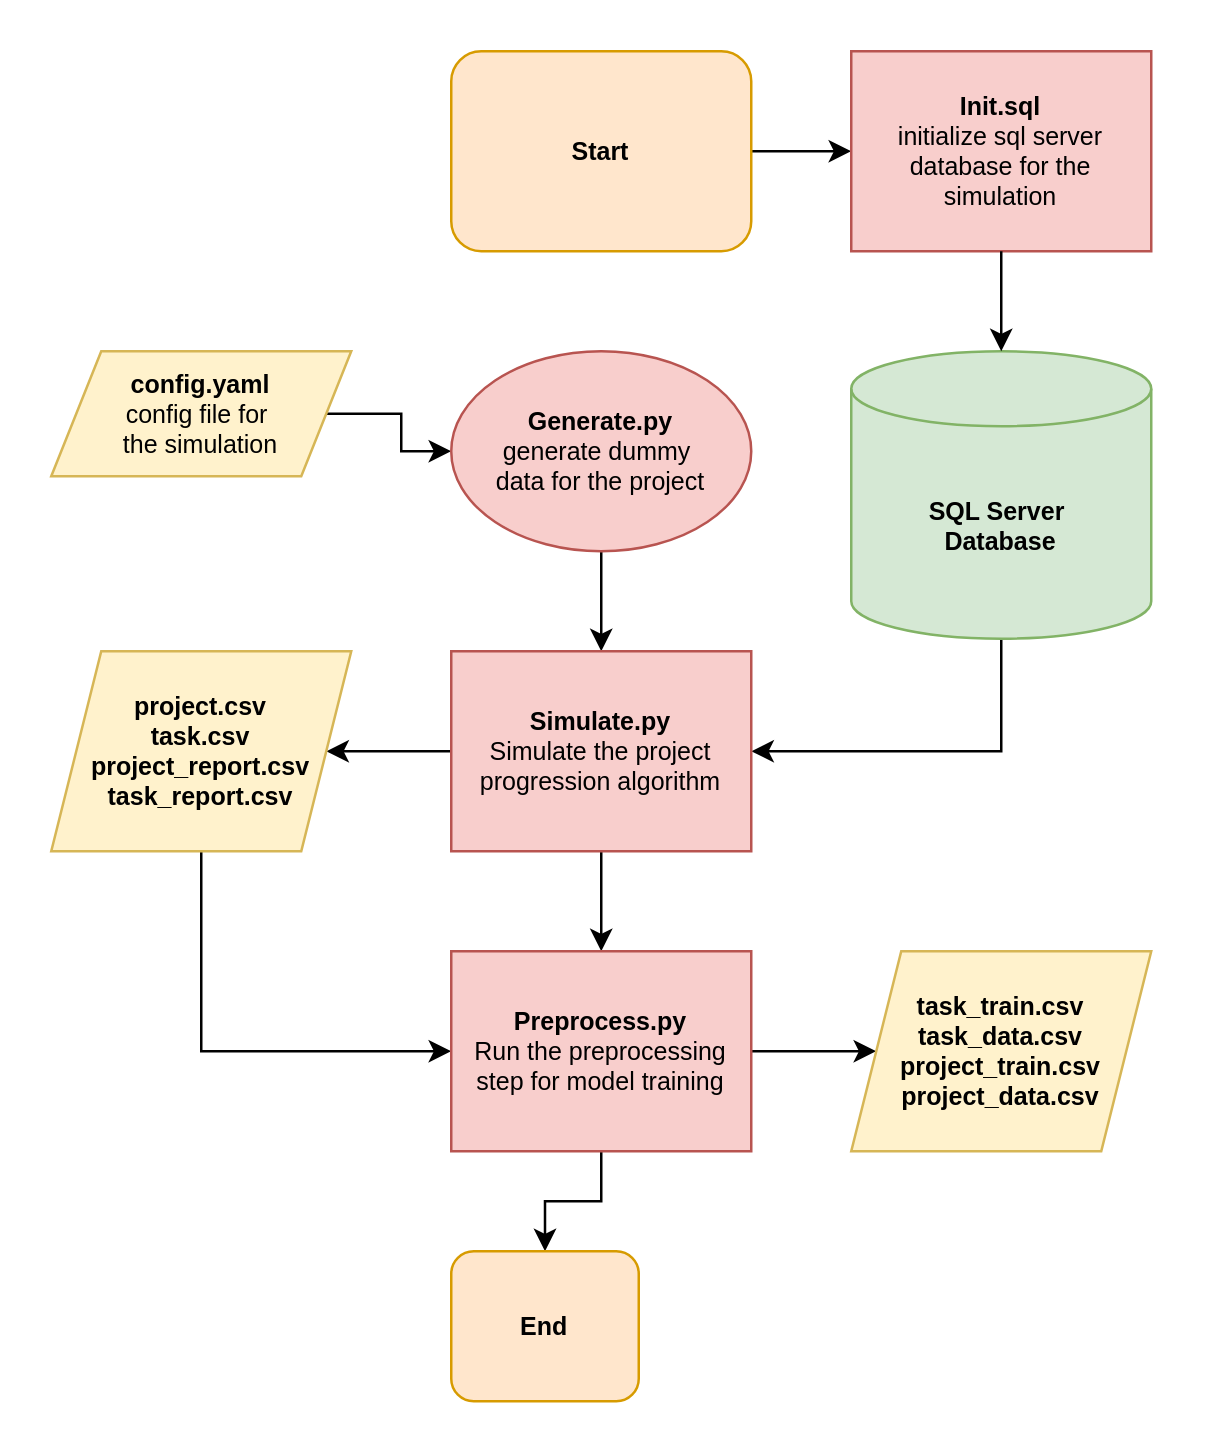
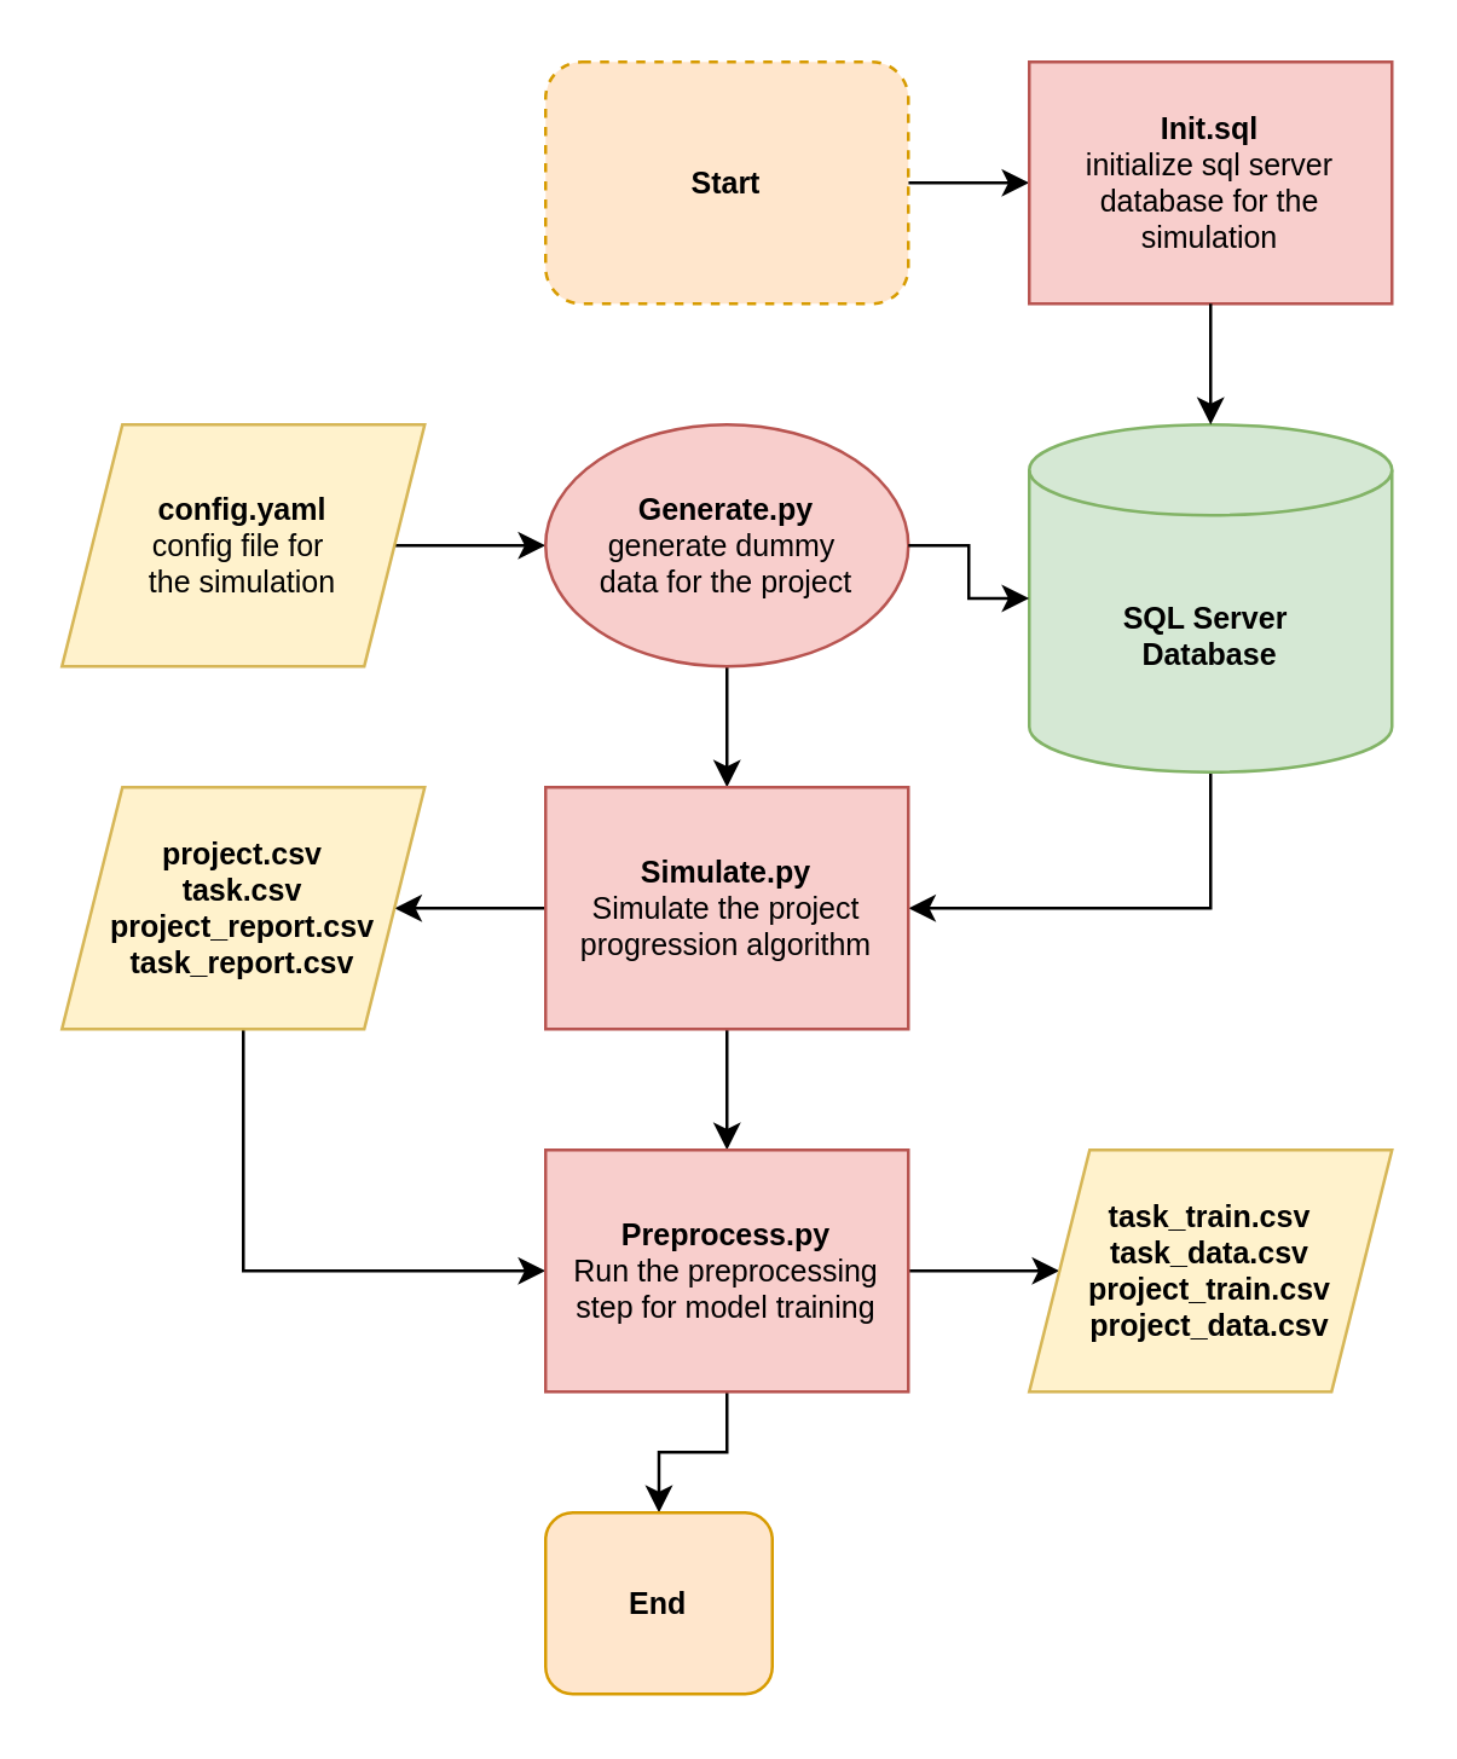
  <mxCell id="0" />
  <mxCell id="1" parent="0" />
  <mxCell id="2" style="edgeStyle=orthogonalEdgeStyle;rounded=0;orthogonalLoop=1;jettySize=auto;html=1;entryX=0;entryY=0.5;entryDx=0;entryDy=0;" edge="1" parent="1" source="3" target="10"><mxGeometry relative="1" as="geometry" /></mxCell>
- <mxCell id="3" value="&lt;b style=&quot;font-size: 10px;&quot;&gt;Start&lt;/b&gt;" style="rounded=1;whiteSpace=wrap;html=1;fontSize=10;fillColor=#ffe6cc;strokeColor=#d79b00;" vertex="1" parent="1"><mxGeometry x="180" y="20" width="120" height="80" as="geometry" /></mxCell>
+ <mxCell id="3" value="&lt;b style=&quot;font-size: 10px;&quot;&gt;Start&lt;/b&gt;" style="rounded=1;whiteSpace=wrap;html=1;fontSize=10;fillColor=#ffe6cc;strokeColor=#d79b00;dashed=1;" vertex="1" parent="1"><mxGeometry x="180" y="20" width="120" height="80" as="geometry" /></mxCell>
  <mxCell id="4" style="edgeStyle=orthogonalEdgeStyle;rounded=0;orthogonalLoop=1;jettySize=auto;html=1;entryX=0;entryY=0.5;entryDx=0;entryDy=0;" edge="1" parent="1" source="5" target="7"><mxGeometry relative="1" as="geometry" /></mxCell>
- <mxCell id="5" value="&lt;div style=&quot;font-size: 10px;&quot;&gt;&lt;b style=&quot;font-size: 10px;&quot;&gt;config.yaml&lt;/b&gt;&lt;br style=&quot;font-size: 10px;&quot;&gt;&lt;/div&gt;&lt;div style=&quot;font-size: 10px;&quot;&gt;config file for&amp;nbsp;&lt;/div&gt;&lt;div style=&quot;font-size: 10px;&quot;&gt;the simulation&lt;/div&gt;" style="shape=parallelogram;perimeter=parallelogramPerimeter;whiteSpace=wrap;html=1;fixedSize=1;fontSize=10;fillColor=#fff2cc;strokeColor=#d6b656;" vertex="1" parent="1"><mxGeometry x="20" y="140" width="120" height="50" as="geometry" /></mxCell>
+ <mxCell id="5" value="&lt;div style=&quot;font-size: 10px;&quot;&gt;&lt;b style=&quot;font-size: 10px;&quot;&gt;config.yaml&lt;/b&gt;&lt;br style=&quot;font-size: 10px;&quot;&gt;&lt;/div&gt;&lt;div style=&quot;font-size: 10px;&quot;&gt;config file for&amp;nbsp;&lt;/div&gt;&lt;div style=&quot;font-size: 10px;&quot;&gt;the simulation&lt;/div&gt;" style="shape=parallelogram;perimeter=parallelogramPerimeter;whiteSpace=wrap;html=1;fixedSize=1;fontSize=10;fillColor=#fff2cc;strokeColor=#d6b656;" vertex="1" parent="1"><mxGeometry x="20" y="140" width="120" height="80" as="geometry" /></mxCell>
  <mxCell id="6" style="edgeStyle=orthogonalEdgeStyle;rounded=0;orthogonalLoop=1;jettySize=auto;html=1;entryX=0.5;entryY=0;entryDx=0;entryDy=0;" edge="1" parent="1" source="7" target="15"><mxGeometry relative="1" as="geometry" /></mxCell>
  <mxCell id="7" value="&lt;b style=&quot;font-size: 10px;&quot;&gt;Generate.py&lt;/b&gt;&lt;div style=&quot;font-size: 10px;&quot;&gt;generate dummy&amp;nbsp;&lt;/div&gt;&lt;div style=&quot;font-size: 10px;&quot;&gt;data for the project&lt;/div&gt;" style="ellipse;whiteSpace=wrap;html=1;fontSize=10;fillColor=#f8cecc;strokeColor=#b85450;" vertex="1" parent="1"><mxGeometry x="180" y="140" width="120" height="80" as="geometry" /></mxCell>
  <mxCell id="8" style="edgeStyle=orthogonalEdgeStyle;rounded=0;orthogonalLoop=1;jettySize=auto;html=1;entryX=1;entryY=0.5;entryDx=0;entryDy=0;" edge="1" parent="1" source="9" target="15"><mxGeometry relative="1" as="geometry"><Array as="points"><mxPoint x="400" y="300" /></Array></mxGeometry></mxCell>
  <mxCell id="9" value="&lt;b style=&quot;font-size: 10px;&quot;&gt;SQL Server&amp;nbsp;&lt;/b&gt;&lt;div style=&quot;font-size: 10px;&quot;&gt;&lt;b style=&quot;font-size: 10px;&quot;&gt;Database&lt;/b&gt;&lt;/div&gt;" style="shape=cylinder3;whiteSpace=wrap;html=1;boundedLbl=1;backgroundOutline=1;size=15;fontSize=10;fillColor=#d5e8d4;strokeColor=#82b366;" vertex="1" parent="1"><mxGeometry x="340" y="140" width="120" height="115" as="geometry" /></mxCell>
  <mxCell id="10" value="&lt;div style=&quot;font-size: 10px;&quot;&gt;&lt;b style=&quot;font-size: 10px;&quot;&gt;Init.sql&lt;/b&gt;&lt;/div&gt;&lt;div style=&quot;font-size: 10px;&quot;&gt;initialize sql server database for the simulation&lt;/div&gt;" style="rounded=0;whiteSpace=wrap;html=1;fontSize=10;fillColor=#f8cecc;strokeColor=#b85450;" vertex="1" parent="1"><mxGeometry x="340" y="20" width="120" height="80" as="geometry" /></mxCell>
  <mxCell id="11" style="edgeStyle=orthogonalEdgeStyle;rounded=0;orthogonalLoop=1;jettySize=auto;html=1;entryX=0.5;entryY=0;entryDx=0;entryDy=0;entryPerimeter=0;" edge="1" parent="1" source="10" target="9"><mxGeometry relative="1" as="geometry" /></mxCell>
+ <mxCell id="12" style="edgeStyle=orthogonalEdgeStyle;rounded=0;orthogonalLoop=1;jettySize=auto;html=1;entryX=0;entryY=0.5;entryDx=0;entryDy=0;entryPerimeter=0;" edge="1" parent="1" source="7" target="9"><mxGeometry relative="1" as="geometry" /></mxCell>
  <mxCell id="13" style="edgeStyle=orthogonalEdgeStyle;rounded=0;orthogonalLoop=1;jettySize=auto;html=1;entryX=1;entryY=0.5;entryDx=0;entryDy=0;" edge="1" parent="1" source="15" target="17"><mxGeometry relative="1" as="geometry" /></mxCell>
  <mxCell id="14" style="edgeStyle=orthogonalEdgeStyle;rounded=0;orthogonalLoop=1;jettySize=auto;html=1;entryX=0.5;entryY=0;entryDx=0;entryDy=0;" edge="1" parent="1" source="15" target="20"><mxGeometry relative="1" as="geometry" /></mxCell>
  <mxCell id="15" value="&lt;b style=&quot;font-size: 10px;&quot;&gt;Simulate.py&lt;/b&gt;&lt;div style=&quot;font-size: 10px;&quot;&gt;Simulate the project progression algorithm&lt;/div&gt;" style="rounded=0;whiteSpace=wrap;html=1;fontSize=10;fillColor=#f8cecc;strokeColor=#b85450;" vertex="1" parent="1"><mxGeometry x="180" y="260" width="120" height="80" as="geometry" /></mxCell>
  <mxCell id="16" style="edgeStyle=orthogonalEdgeStyle;rounded=0;orthogonalLoop=1;jettySize=auto;html=1;entryX=0;entryY=0.5;entryDx=0;entryDy=0;" edge="1" parent="1" source="17" target="20"><mxGeometry relative="1" as="geometry"><Array as="points"><mxPoint x="80" y="420" /></Array></mxGeometry></mxCell>
  <mxCell id="17" value="&lt;div style=&quot;font-size: 10px;&quot;&gt;&lt;b style=&quot;font-size: 10px;&quot;&gt;project.csv&lt;/b&gt;&lt;/div&gt;&lt;div style=&quot;font-size: 10px;&quot;&gt;&lt;b style=&quot;font-size: 10px;&quot;&gt;task.csv&lt;/b&gt;&lt;/div&gt;&lt;div style=&quot;font-size: 10px;&quot;&gt;&lt;b&gt;project_report.csv&lt;/b&gt;&lt;br&gt;&lt;/div&gt;&lt;div style=&quot;font-size: 10px;&quot;&gt;&lt;b style=&quot;font-size: 10px;&quot;&gt;task_report.csv&lt;/b&gt;&lt;/div&gt;" style="shape=parallelogram;perimeter=parallelogramPerimeter;whiteSpace=wrap;html=1;fixedSize=1;fontSize=10;fillColor=#fff2cc;strokeColor=#d6b656;" vertex="1" parent="1"><mxGeometry x="20" y="260" width="120" height="80" as="geometry" /></mxCell>
  <mxCell id="18" style="edgeStyle=orthogonalEdgeStyle;rounded=0;orthogonalLoop=1;jettySize=auto;html=1;entryX=0;entryY=0.5;entryDx=0;entryDy=0;" edge="1" parent="1" source="20" target="21"><mxGeometry relative="1" as="geometry" /></mxCell>
  <mxCell id="19" style="edgeStyle=orthogonalEdgeStyle;rounded=0;orthogonalLoop=1;jettySize=auto;html=1;entryX=0.5;entryY=0;entryDx=0;entryDy=0;" edge="1" parent="1" source="20" target="22"><mxGeometry relative="1" as="geometry" /></mxCell>
  <mxCell id="20" value="&lt;b&gt;Preprocess.py&lt;/b&gt;&lt;div&gt;Run the preprocessing step for model training&lt;/div&gt;" style="rounded=0;whiteSpace=wrap;html=1;fontSize=10;fillColor=#f8cecc;strokeColor=#b85450;" vertex="1" parent="1"><mxGeometry x="180" y="380" width="120" height="80" as="geometry" /></mxCell>
  <mxCell id="21" value="&lt;div style=&quot;font-size: 10px;&quot;&gt;&lt;b&gt;task_train.csv&lt;/b&gt;&lt;/div&gt;&lt;div style=&quot;font-size: 10px;&quot;&gt;&lt;b&gt;task_data.csv&lt;/b&gt;&lt;/div&gt;&lt;div style=&quot;font-size: 10px;&quot;&gt;&lt;b&gt;project_train.csv&lt;/b&gt;&lt;/div&gt;&lt;div style=&quot;font-size: 10px;&quot;&gt;&lt;b&gt;project_data.csv&lt;/b&gt;&lt;/div&gt;" style="shape=parallelogram;perimeter=parallelogramPerimeter;whiteSpace=wrap;html=1;fixedSize=1;fontSize=10;fillColor=#fff2cc;strokeColor=#d6b656;" vertex="1" parent="1"><mxGeometry x="340" y="380" width="120" height="80" as="geometry" /></mxCell>
  <mxCell id="22" value="&lt;b&gt;End&lt;/b&gt;" style="rounded=1;whiteSpace=wrap;html=1;fontSize=10;fillColor=#ffe6cc;strokeColor=#d79b00;" vertex="1" parent="1"><mxGeometry x="180" y="500" width="75" height="60" as="geometry" /></mxCell>
